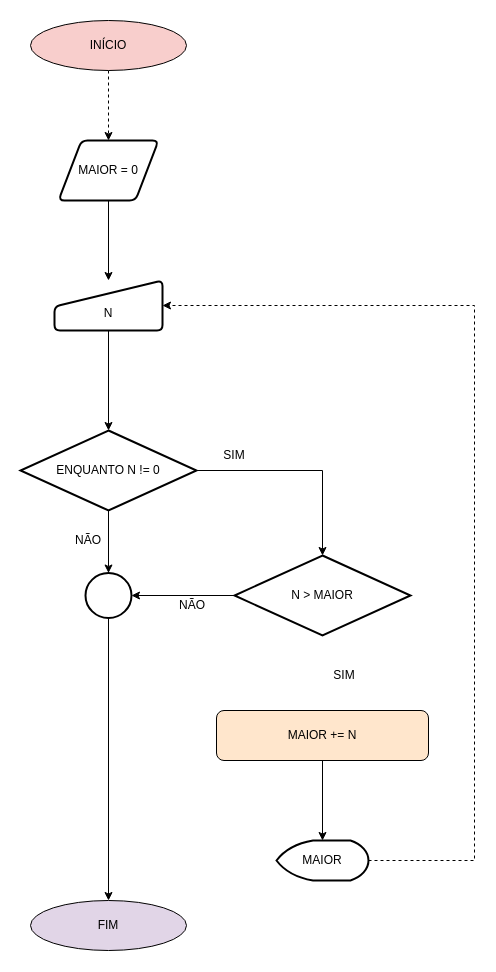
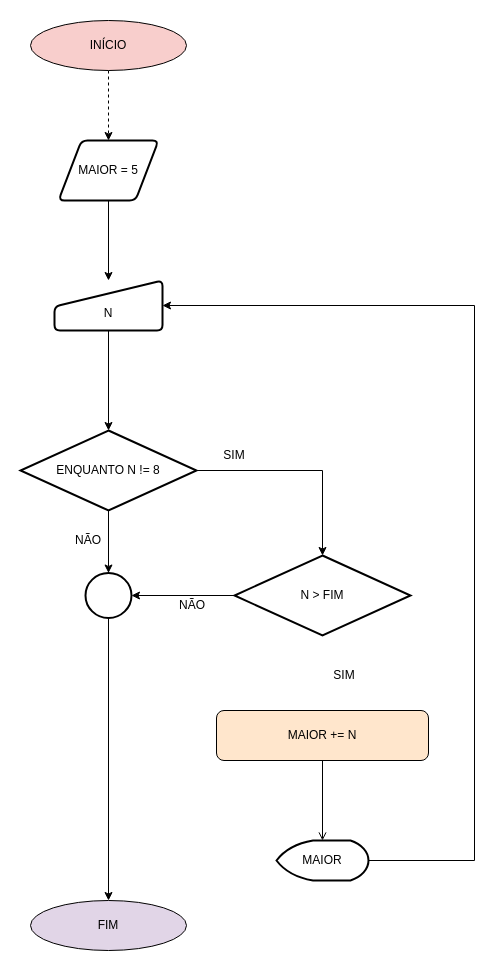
  <mxCell id="0" />
  <mxCell id="1" parent="0" />
  <mxCell id="2" value="" style="edgeStyle=orthogonalEdgeStyle;rounded=0;orthogonalLoop=1;jettySize=auto;html=1;dashed=1;" edge="1" parent="1" source="3" target="11"><mxGeometry relative="1" as="geometry" /></mxCell>
  <mxCell id="3" value="INÍCIO" style="ellipse;whiteSpace=wrap;html=1;fillColor=#f8cecc;" vertex="1" parent="1"><mxGeometry x="30" y="20" width="156" height="50" as="geometry" /></mxCell>
  <mxCell id="4" value="FIM" style="ellipse;whiteSpace=wrap;html=1;fillColor=#e1d5e7;" vertex="1" parent="1"><mxGeometry x="30" y="900" width="156" height="50" as="geometry" /></mxCell>
  <mxCell id="5" value="" style="edgeStyle=orthogonalEdgeStyle;rounded=0;orthogonalLoop=1;jettySize=auto;html=1;" edge="1" parent="1" source="6" target="9"><mxGeometry relative="1" as="geometry" /></mxCell>
  <mxCell id="6" value="&lt;div&gt;&lt;br&gt;&lt;/div&gt;N&lt;div&gt;&lt;/div&gt;" style="html=1;strokeWidth=2;shape=manualInput;whiteSpace=wrap;rounded=1;size=26;arcSize=11;" vertex="1" parent="1"><mxGeometry x="54" y="280" width="108" height="50" as="geometry" /></mxCell>
  <mxCell id="7" value="" style="edgeStyle=orthogonalEdgeStyle;rounded=0;orthogonalLoop=1;jettySize=auto;html=1;entryX=0.5;entryY=0;entryDx=0;entryDy=0;entryPerimeter=0;" edge="1" parent="1" source="9" target="13"><mxGeometry relative="1" as="geometry"><mxPoint x="324" y="470" as="targetPoint" /></mxGeometry></mxCell>
  <mxCell id="8" value="" style="edgeStyle=orthogonalEdgeStyle;rounded=0;orthogonalLoop=1;jettySize=auto;html=1;" edge="1" parent="1" source="9" target="19"><mxGeometry relative="1" as="geometry" /></mxCell>
- <mxCell id="9" value="ENQUANTO N != 0" style="strokeWidth=2;html=1;shape=mxgraph.flowchart.decision;whiteSpace=wrap;" vertex="1" parent="1"><mxGeometry x="20" y="430" width="176" height="80" as="geometry" /></mxCell>
+ <mxCell id="9" value="ENQUANTO N != 8" style="strokeWidth=2;html=1;shape=mxgraph.flowchart.decision;whiteSpace=wrap;" vertex="1" parent="1"><mxGeometry x="20" y="430" width="176" height="80" as="geometry" /></mxCell>
  <mxCell id="10" value="" style="edgeStyle=orthogonalEdgeStyle;rounded=0;orthogonalLoop=1;jettySize=auto;html=1;" edge="1" parent="1" source="11" target="6"><mxGeometry relative="1" as="geometry" /></mxCell>
- <mxCell id="11" value="MAIOR = 0" style="shape=parallelogram;html=1;strokeWidth=2;perimeter=parallelogramPerimeter;whiteSpace=wrap;rounded=1;arcSize=12;size=0.23;" vertex="1" parent="1"><mxGeometry x="58" y="140" width="100" height="60" as="geometry" /></mxCell>
+ <mxCell id="11" value="MAIOR = 5" style="shape=parallelogram;html=1;strokeWidth=2;perimeter=parallelogramPerimeter;whiteSpace=wrap;rounded=1;arcSize=12;size=0.23;" vertex="1" parent="1"><mxGeometry x="58" y="140" width="100" height="60" as="geometry" /></mxCell>
  <mxCell id="12" value="" style="edgeStyle=orthogonalEdgeStyle;rounded=0;orthogonalLoop=1;jettySize=auto;html=1;" edge="1" parent="1" source="13" target="19"><mxGeometry relative="1" as="geometry" /></mxCell>
- <mxCell id="13" value="N &amp;gt; MAIOR" style="strokeWidth=2;html=1;shape=mxgraph.flowchart.decision;whiteSpace=wrap;" vertex="1" parent="1"><mxGeometry x="234" y="555" width="176" height="80" as="geometry" /></mxCell>
- <mxCell id="14" value="" style="edgeStyle=orthogonalEdgeStyle;rounded=0;orthogonalLoop=1;jettySize=auto;html=1;" edge="1" parent="1" source="15" target="17"><mxGeometry relative="1" as="geometry" /></mxCell>
+ <mxCell id="13" value="N &amp;gt; FIM" style="strokeWidth=2;html=1;shape=mxgraph.flowchart.decision;whiteSpace=wrap;" vertex="1" parent="1"><mxGeometry x="234" y="555" width="176" height="80" as="geometry" /></mxCell>
+ <mxCell id="14" value="" style="edgeStyle=orthogonalEdgeStyle;rounded=0;orthogonalLoop=1;jettySize=auto;html=1;endArrow=open;" edge="1" parent="1" source="15" target="17"><mxGeometry relative="1" as="geometry" /></mxCell>
  <mxCell id="15" value="MAIOR += N" style="rounded=1;whiteSpace=wrap;html=1;fillColor=#ffe6cc;" vertex="1" parent="1"><mxGeometry x="216" y="710" width="212" height="50" as="geometry" /></mxCell>
- <mxCell id="16" value="" style="edgeStyle=orthogonalEdgeStyle;rounded=0;orthogonalLoop=1;jettySize=auto;html=1;entryX=1;entryY=0.5;entryDx=0;entryDy=0;dashed=1;" edge="1" parent="1" source="17" target="6"><mxGeometry relative="1" as="geometry"><mxPoint x="322" y="940" as="targetPoint" /><Array as="points"><mxPoint x="474" y="860" /><mxPoint x="474" y="305" /></Array></mxGeometry></mxCell>
+ <mxCell id="16" value="" style="edgeStyle=orthogonalEdgeStyle;rounded=0;orthogonalLoop=1;jettySize=auto;html=1;entryX=1;entryY=0.5;entryDx=0;entryDy=0;" edge="1" parent="1" source="17" target="6"><mxGeometry relative="1" as="geometry"><mxPoint x="322" y="940" as="targetPoint" /><Array as="points"><mxPoint x="474" y="860" /><mxPoint x="474" y="305" /></Array></mxGeometry></mxCell>
  <mxCell id="17" value="MAIOR" style="strokeWidth=2;html=1;shape=mxgraph.flowchart.display;whiteSpace=wrap;" vertex="1" parent="1"><mxGeometry x="276" y="840" width="92" height="40" as="geometry" /></mxCell>
  <mxCell id="18" value="" style="edgeStyle=orthogonalEdgeStyle;rounded=0;orthogonalLoop=1;jettySize=auto;html=1;entryX=0.5;entryY=0;entryDx=0;entryDy=0;" edge="1" parent="1" source="19" target="4"><mxGeometry relative="1" as="geometry"><mxPoint x="108" y="940" as="targetPoint" /></mxGeometry></mxCell>
  <mxCell id="19" value="" style="ellipse;whiteSpace=wrap;html=1;strokeWidth=2;" vertex="1" parent="1"><mxGeometry x="85" y="572.5" width="46" height="45" as="geometry" /></mxCell>
  <mxCell id="20" value="SIM" style="text;html=1;align=center;verticalAlign=middle;whiteSpace=wrap;rounded=0;" vertex="1" parent="1"><mxGeometry x="204" y="440" width="60" height="30" as="geometry" /></mxCell>
  <mxCell id="21" value="SIM" style="text;html=1;align=center;verticalAlign=middle;whiteSpace=wrap;rounded=0;" vertex="1" parent="1"><mxGeometry x="314" y="660" width="60" height="30" as="geometry" /></mxCell>
  <mxCell id="22" value="NÃO" style="text;html=1;align=center;verticalAlign=middle;whiteSpace=wrap;rounded=0;" vertex="1" parent="1"><mxGeometry x="58" y="525" width="60" height="30" as="geometry" /></mxCell>
  <mxCell id="23" value="NÃO" style="text;html=1;align=center;verticalAlign=middle;whiteSpace=wrap;rounded=0;" vertex="1" parent="1"><mxGeometry x="162" y="590" width="60" height="30" as="geometry" /></mxCell>
